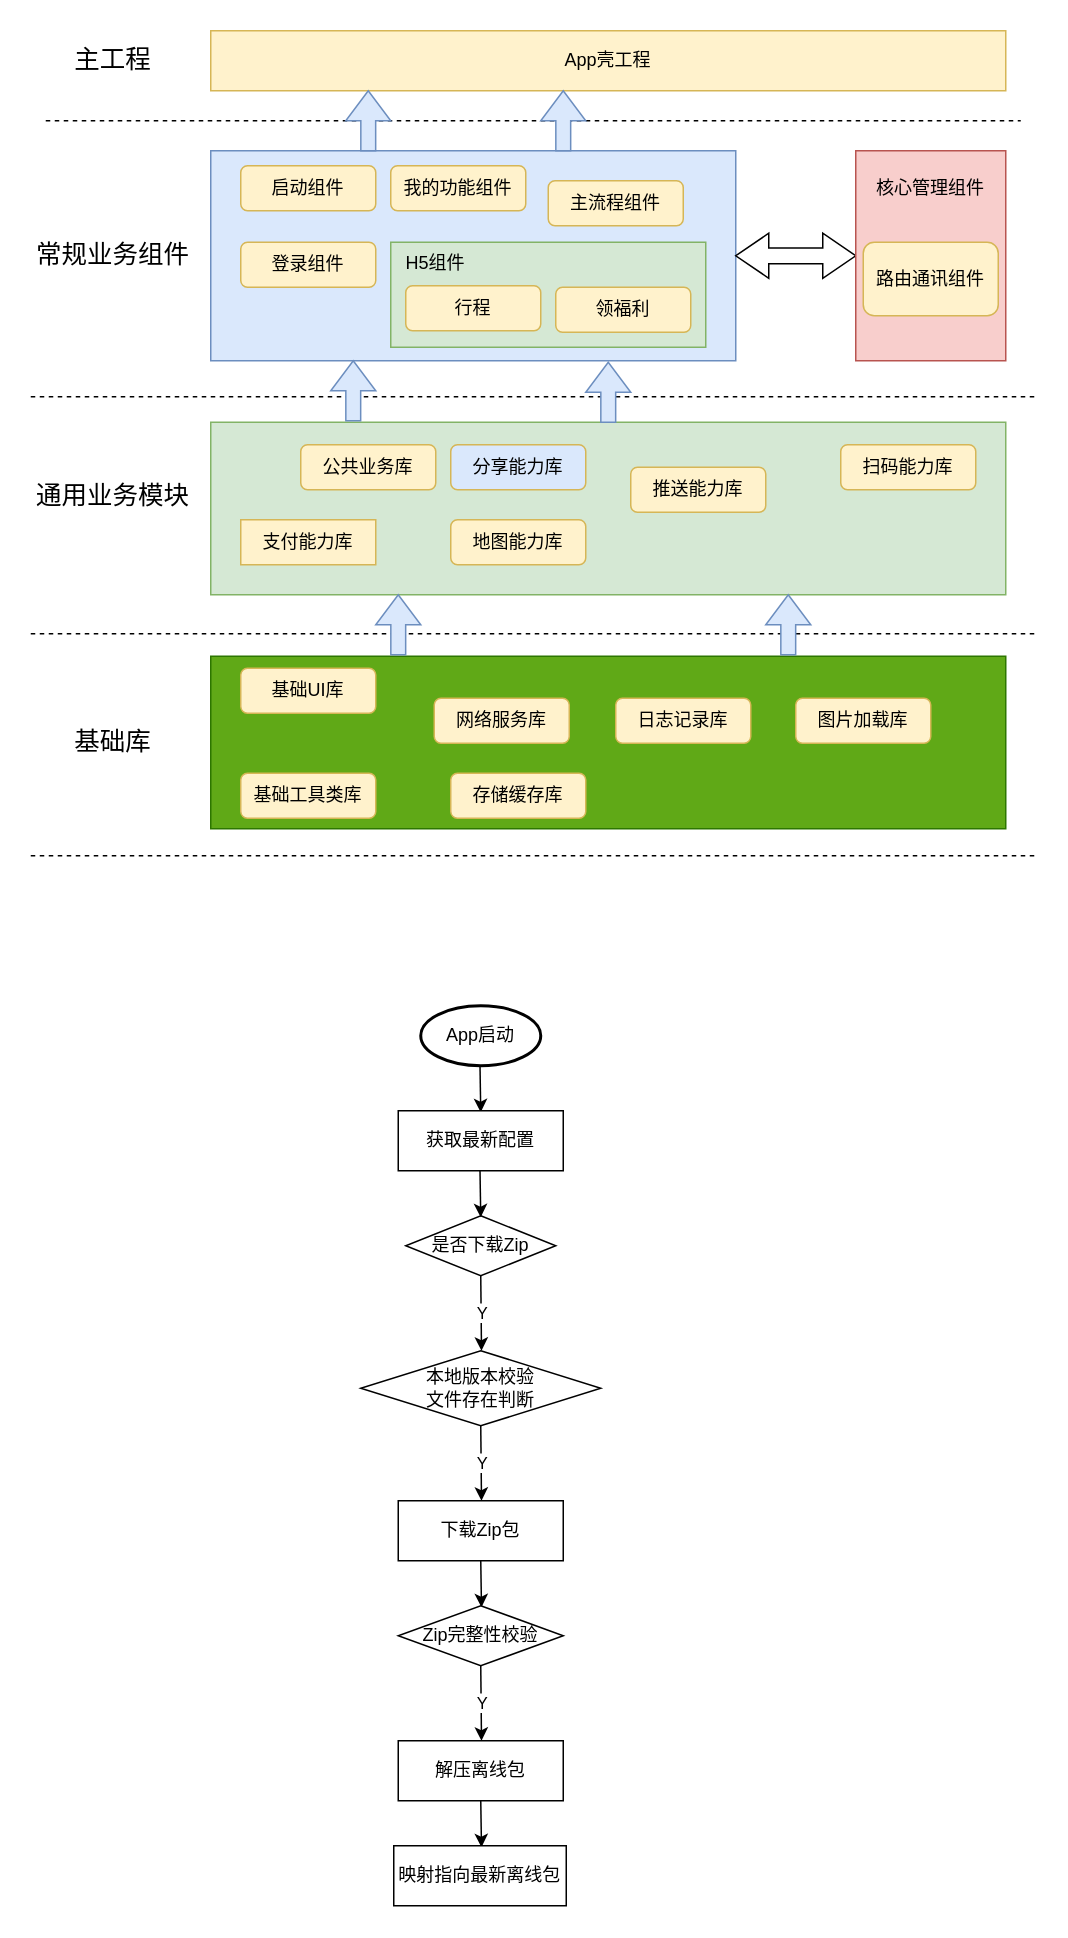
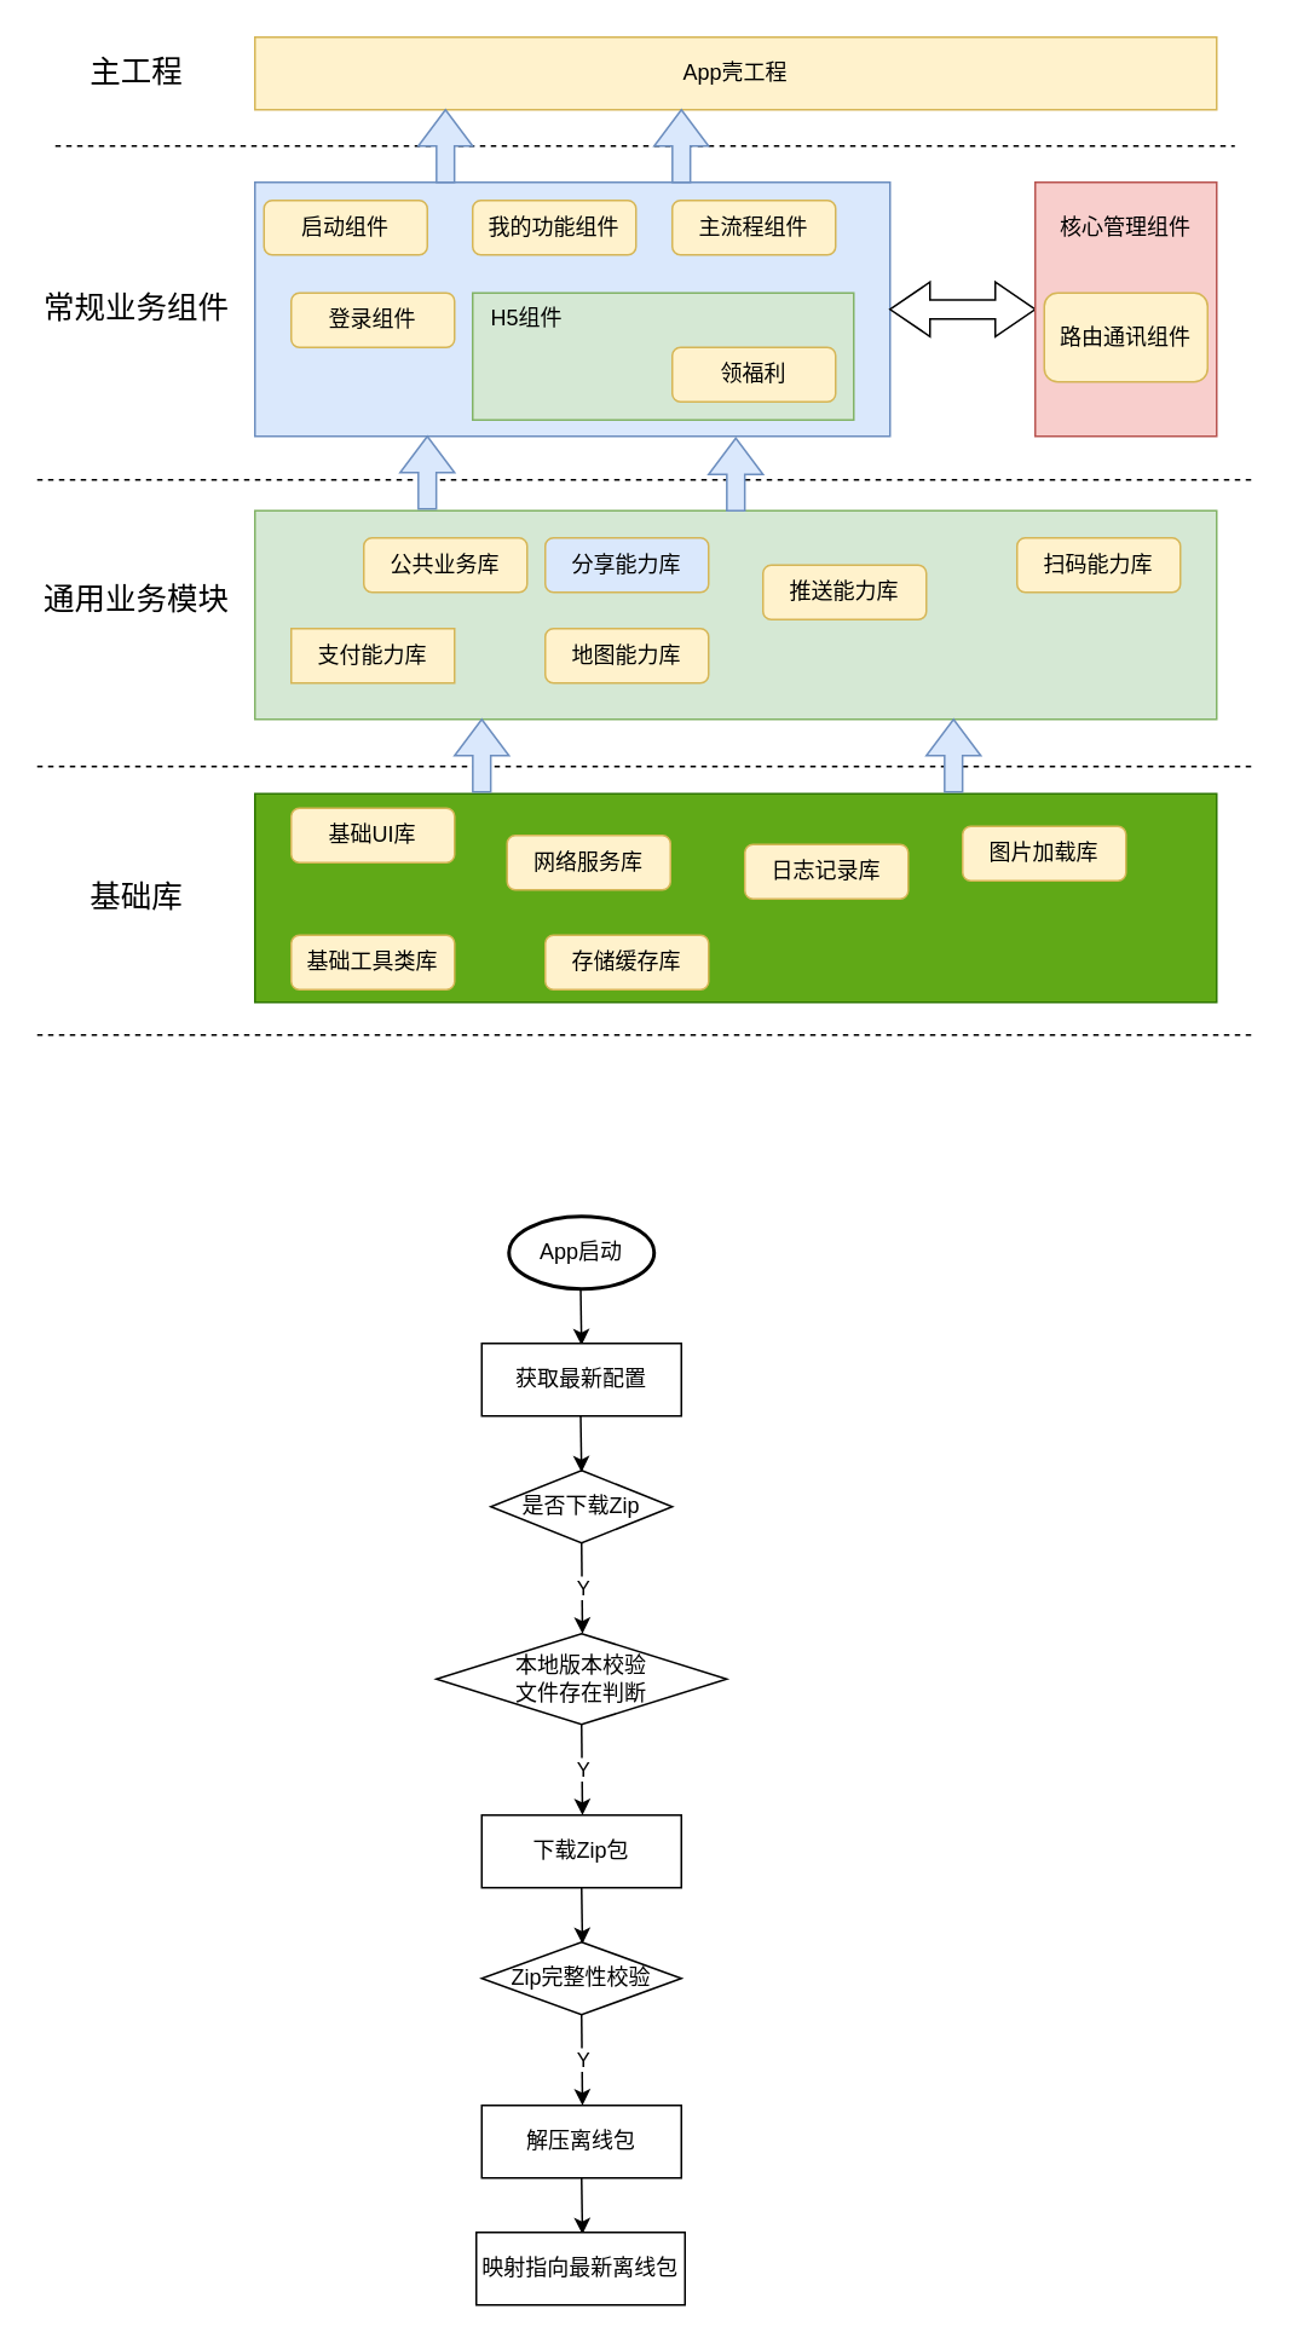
  <mxCell id="0" />
  <mxCell id="1" parent="0" />
  <mxCell id="2" value="App壳工程" style="rounded=0;whiteSpace=wrap;html=1;fillColor=#fff2cc;strokeColor=#d6b656;" parent="1" vertex="1"><mxGeometry x="140" y="20" width="530" height="40" as="geometry" /></mxCell>
  <mxCell id="3" value="" style="endArrow=none;dashed=1;html=1;rounded=0;" parent="1" edge="1"><mxGeometry width="50" height="50" relative="1" as="geometry"><mxPoint x="30" y="80" as="sourcePoint" /><mxPoint x="680" y="80" as="targetPoint" /></mxGeometry></mxCell>
  <mxCell id="4" value="主工程" style="text;html=1;strokeColor=none;fillColor=none;align=center;verticalAlign=middle;whiteSpace=wrap;rounded=0;fontSize=17;" parent="1" vertex="1"><mxGeometry x="30" y="25" width="90" height="30" as="geometry" /></mxCell>
  <mxCell id="5" value="常规业务组件" style="text;html=1;strokeColor=none;fillColor=none;align=center;verticalAlign=middle;whiteSpace=wrap;rounded=0;fontSize=17;" parent="1" vertex="1"><mxGeometry x="20" y="155" width="110" height="30" as="geometry" /></mxCell>
  <mxCell id="6" value="" style="rounded=0;whiteSpace=wrap;html=1;fillColor=#dae8fc;strokeColor=#6c8ebf;" parent="1" vertex="1"><mxGeometry x="140" y="100" width="350" height="140" as="geometry" /></mxCell>
- <mxCell id="7" value="启动组件" style="rounded=1;whiteSpace=wrap;html=1;fillColor=#fff2cc;strokeColor=#d6b656;" parent="1" vertex="1"><mxGeometry x="160" y="110" width="90" height="30" as="geometry" /></mxCell>
+ <mxCell id="7" value="启动组件" style="rounded=1;whiteSpace=wrap;html=1;fillColor=#fff2cc;strokeColor=#d6b656;" parent="1" vertex="1"><mxGeometry x="145" y="110" width="90" height="30" as="geometry" /></mxCell>
  <mxCell id="8" value="我的功能组件" style="rounded=1;whiteSpace=wrap;html=1;fillColor=#fff2cc;strokeColor=#d6b656;" parent="1" vertex="1"><mxGeometry x="260" y="110" width="90" height="30" as="geometry" /></mxCell>
- <mxCell id="9" value="主流程组件" style="rounded=1;whiteSpace=wrap;html=1;fillColor=#fff2cc;strokeColor=#d6b656;" parent="1" vertex="1"><mxGeometry x="365" y="120" width="90" height="30" as="geometry" /></mxCell>
+ <mxCell id="9" value="主流程组件" style="rounded=1;whiteSpace=wrap;html=1;fillColor=#fff2cc;strokeColor=#d6b656;" parent="1" vertex="1"><mxGeometry x="370" y="110" width="90" height="30" as="geometry" /></mxCell>
  <mxCell id="10" value="登录组件" style="rounded=1;whiteSpace=wrap;html=1;fillColor=#fff2cc;strokeColor=#d6b656;" parent="1" vertex="1"><mxGeometry x="160" y="161" width="90" height="30" as="geometry" /></mxCell>
  <mxCell id="11" value="" style="rounded=0;whiteSpace=wrap;html=1;fillColor=#d5e8d4;strokeColor=#82b366;" parent="1" vertex="1"><mxGeometry x="260" y="161" width="210" height="70" as="geometry" /></mxCell>
  <mxCell id="12" value="H5组件" style="text;html=1;strokeColor=none;fillColor=none;align=center;verticalAlign=middle;whiteSpace=wrap;rounded=0;" parent="1" vertex="1"><mxGeometry x="260" y="160" width="60" height="30" as="geometry" /></mxCell>
- <mxCell id="13" value="行程" style="rounded=1;whiteSpace=wrap;html=1;fillColor=#fff2cc;strokeColor=#d6b656;" parent="1" vertex="1"><mxGeometry x="270" y="190" width="90" height="30" as="geometry" /></mxCell>
  <mxCell id="14" value="领福利" style="rounded=1;whiteSpace=wrap;html=1;fillColor=#fff2cc;strokeColor=#d6b656;" parent="1" vertex="1"><mxGeometry x="370" y="191" width="90" height="30" as="geometry" /></mxCell>
  <mxCell id="15" value="" style="html=1;shadow=0;dashed=0;align=center;verticalAlign=middle;shape=mxgraph.arrows2.twoWayArrow;dy=0.65;dx=22;" parent="1" vertex="1"><mxGeometry x="490" y="155" width="80" height="30" as="geometry" /></mxCell>
  <mxCell id="16" value="" style="rounded=0;whiteSpace=wrap;html=1;fillColor=#f8cecc;strokeColor=#b85450;" parent="1" vertex="1"><mxGeometry x="570" y="100" width="100" height="140" as="geometry" /></mxCell>
  <mxCell id="17" value="核心管理组件" style="text;html=1;strokeColor=none;fillColor=none;align=center;verticalAlign=middle;whiteSpace=wrap;rounded=0;" parent="1" vertex="1"><mxGeometry x="580" y="110" width="80" height="30" as="geometry" /></mxCell>
  <mxCell id="18" value="路由通讯组件" style="rounded=1;whiteSpace=wrap;html=1;fillColor=#fff2cc;strokeColor=#d6b656;" parent="1" vertex="1"><mxGeometry x="575" y="161" width="90" height="49" as="geometry" /></mxCell>
  <mxCell id="19" value="" style="endArrow=none;dashed=1;html=1;rounded=0;" parent="1" edge="1"><mxGeometry width="50" height="50" relative="1" as="geometry"><mxPoint x="20" y="422" as="sourcePoint" /><mxPoint x="690" y="422" as="targetPoint" /></mxGeometry></mxCell>
  <mxCell id="20" value="" style="endArrow=none;dashed=1;html=1;rounded=0;" parent="1" edge="1"><mxGeometry width="50" height="50" relative="1" as="geometry"><mxPoint x="20" y="264" as="sourcePoint" /><mxPoint x="690" y="264" as="targetPoint" /></mxGeometry></mxCell>
  <mxCell id="21" value="" style="group" parent="1" vertex="1" connectable="0"><mxGeometry x="20" y="281" width="650" height="115" as="geometry" /></mxCell>
  <mxCell id="22" value="通用业务模块" style="text;html=1;strokeColor=none;fillColor=none;align=center;verticalAlign=middle;whiteSpace=wrap;rounded=0;fontSize=17;" parent="21" vertex="1"><mxGeometry y="35" width="110" height="30" as="geometry" /></mxCell>
  <mxCell id="23" value="" style="rounded=0;whiteSpace=wrap;html=1;fillColor=#d5e8d4;strokeColor=#82b366;" parent="21" vertex="1"><mxGeometry x="120" width="530" height="115" as="geometry" /></mxCell>
  <mxCell id="24" value="公共业务库" style="rounded=1;whiteSpace=wrap;html=1;fillColor=#fff2cc;strokeColor=#d6b656;" parent="21" vertex="1"><mxGeometry x="180" y="15" width="90" height="30" as="geometry" /></mxCell>
  <mxCell id="25" value="分享能力库" style="rounded=1;whiteSpace=wrap;html=1;fillColor=#dae8fc;strokeColor=#d6b656;" parent="21" vertex="1"><mxGeometry x="280" y="15" width="90" height="30" as="geometry" /></mxCell>
  <mxCell id="26" value="推送能力库" style="rounded=1;whiteSpace=wrap;html=1;fillColor=#fff2cc;strokeColor=#d6b656;" parent="21" vertex="1"><mxGeometry x="400" y="30" width="90" height="30" as="geometry" /></mxCell>
  <mxCell id="27" value="扫码能力库" style="rounded=1;whiteSpace=wrap;html=1;fillColor=#fff2cc;strokeColor=#d6b656;" parent="21" vertex="1"><mxGeometry x="540" y="15" width="90" height="30" as="geometry" /></mxCell>
  <mxCell id="28" value="支付能力库" style="whiteSpace=wrap;html=1;fillColor=#fff2cc;strokeColor=#d6b656;rounded=0;" parent="21" vertex="1"><mxGeometry x="140" y="65" width="90" height="30" as="geometry" /></mxCell>
  <mxCell id="29" value="地图能力库" style="rounded=1;whiteSpace=wrap;html=1;fillColor=#fff2cc;strokeColor=#d6b656;" parent="21" vertex="1"><mxGeometry x="280" y="65" width="90" height="30" as="geometry" /></mxCell>
  <mxCell id="30" value="" style="rounded=0;whiteSpace=wrap;html=1;fillColor=#60a917;strokeColor=#2D7600;fontColor=#ffffff;" parent="1" vertex="1"><mxGeometry x="140" y="437" width="530" height="115" as="geometry" /></mxCell>
  <mxCell id="31" value="基础UI库" style="rounded=1;whiteSpace=wrap;html=1;fillColor=#fff2cc;strokeColor=#d6b656;" parent="1" vertex="1"><mxGeometry x="160" y="445" width="90" height="30" as="geometry" /></mxCell>
- <mxCell id="32" value="网络服务库" style="rounded=1;whiteSpace=wrap;html=1;fillColor=#fff2cc;strokeColor=#d6b656;" parent="1" vertex="1"><mxGeometry x="289" y="465" width="90" height="30" as="geometry" /></mxCell>
+ <mxCell id="32" value="网络服务库" style="rounded=1;whiteSpace=wrap;html=1;fillColor=#fff2cc;strokeColor=#d6b656;" parent="1" vertex="1"><mxGeometry x="279" y="460" width="90" height="30" as="geometry" /></mxCell>
  <mxCell id="33" value="日志记录库" style="rounded=1;whiteSpace=wrap;html=1;fillColor=#fff2cc;strokeColor=#d6b656;" parent="1" vertex="1"><mxGeometry x="410" y="465" width="90" height="30" as="geometry" /></mxCell>
- <mxCell id="34" value="图片加载库" style="rounded=1;whiteSpace=wrap;html=1;fillColor=#fff2cc;strokeColor=#d6b656;" parent="1" vertex="1"><mxGeometry x="530" y="465" width="90" height="30" as="geometry" /></mxCell>
+ <mxCell id="34" value="图片加载库" style="rounded=1;whiteSpace=wrap;html=1;fillColor=#fff2cc;strokeColor=#d6b656;" parent="1" vertex="1"><mxGeometry x="530" y="455" width="90" height="30" as="geometry" /></mxCell>
  <mxCell id="35" value="基础工具类库" style="rounded=1;whiteSpace=wrap;html=1;fillColor=#fff2cc;strokeColor=#d6b656;" parent="1" vertex="1"><mxGeometry x="160" y="515" width="90" height="30" as="geometry" /></mxCell>
  <mxCell id="36" value="存储缓存库" style="rounded=1;whiteSpace=wrap;html=1;fillColor=#fff2cc;strokeColor=#d6b656;" parent="1" vertex="1"><mxGeometry x="300" y="515" width="90" height="30" as="geometry" /></mxCell>
  <mxCell id="37" value="基础库" style="text;html=1;strokeColor=none;fillColor=none;align=center;verticalAlign=middle;whiteSpace=wrap;rounded=0;fontSize=17;" parent="1" vertex="1"><mxGeometry x="20" y="480" width="110" height="30" as="geometry" /></mxCell>
  <mxCell id="38" value="" style="endArrow=none;dashed=1;html=1;rounded=0;" parent="1" edge="1"><mxGeometry width="50" height="50" relative="1" as="geometry"><mxPoint x="20" y="570" as="sourcePoint" /><mxPoint x="690" y="570" as="targetPoint" /></mxGeometry></mxCell>
  <mxCell id="39" value="" style="html=1;shadow=0;dashed=0;align=center;verticalAlign=middle;shape=mxgraph.arrows2.arrow;dy=0.67;dx=20;notch=0;direction=north;fillColor=#dae8fc;strokeColor=#6c8ebf;" parent="1" vertex="1"><mxGeometry x="230" y="60" width="30" height="40" as="geometry" /></mxCell>
  <mxCell id="40" value="" style="html=1;shadow=0;dashed=0;align=center;verticalAlign=middle;shape=mxgraph.arrows2.arrow;dy=0.67;dx=20;notch=0;direction=north;fillColor=#dae8fc;strokeColor=#6c8ebf;" parent="1" vertex="1"><mxGeometry x="360" y="60" width="30" height="40" as="geometry" /></mxCell>
  <mxCell id="41" value="" style="html=1;shadow=0;dashed=0;align=center;verticalAlign=middle;shape=mxgraph.arrows2.arrow;dy=0.67;dx=20;notch=0;direction=north;fillColor=#dae8fc;strokeColor=#6c8ebf;" parent="1" vertex="1"><mxGeometry x="220" y="240" width="30" height="40" as="geometry" /></mxCell>
  <mxCell id="42" value="" style="html=1;shadow=0;dashed=0;align=center;verticalAlign=middle;shape=mxgraph.arrows2.arrow;dy=0.67;dx=20;notch=0;direction=north;fillColor=#dae8fc;strokeColor=#6c8ebf;" parent="1" vertex="1"><mxGeometry x="390" y="241" width="30" height="40" as="geometry" /></mxCell>
  <mxCell id="43" value="" style="html=1;shadow=0;dashed=0;align=center;verticalAlign=middle;shape=mxgraph.arrows2.arrow;dy=0.67;dx=20;notch=0;direction=north;fillColor=#dae8fc;strokeColor=#6c8ebf;" parent="1" vertex="1"><mxGeometry x="250" y="396" width="30" height="40" as="geometry" /></mxCell>
  <mxCell id="44" value="" style="html=1;shadow=0;dashed=0;align=center;verticalAlign=middle;shape=mxgraph.arrows2.arrow;dy=0.67;dx=20;notch=0;direction=north;fillColor=#dae8fc;strokeColor=#6c8ebf;" parent="1" vertex="1"><mxGeometry x="510" y="396" width="30" height="40" as="geometry" /></mxCell>
  <mxCell id="45" value="App启动" style="strokeWidth=2;html=1;shape=mxgraph.flowchart.start_1;whiteSpace=wrap;" vertex="1" parent="1"><mxGeometry x="280" y="670" width="80" height="40" as="geometry" /></mxCell>
  <mxCell id="46" value="" style="endArrow=classic;html=1;rounded=0;" edge="1" parent="1"><mxGeometry width="50" height="50" relative="1" as="geometry"><mxPoint x="319.5" y="710" as="sourcePoint" /><mxPoint x="320" y="741" as="targetPoint" /></mxGeometry></mxCell>
  <mxCell id="47" value="获取最新配置" style="rounded=0;whiteSpace=wrap;html=1;" vertex="1" parent="1"><mxGeometry x="265" y="740" width="110" height="40" as="geometry" /></mxCell>
  <mxCell id="48" value="是否下载Zip" style="rhombus;whiteSpace=wrap;html=1;" vertex="1" parent="1"><mxGeometry x="270" y="810" width="100" height="40" as="geometry" /></mxCell>
  <mxCell id="49" value="" style="endArrow=classic;html=1;rounded=0;" edge="1" parent="1"><mxGeometry relative="1" as="geometry"><mxPoint x="320" y="850" as="sourcePoint" /><mxPoint x="320.5" y="900" as="targetPoint" /></mxGeometry></mxCell>
  <mxCell id="50" value="Y" style="edgeLabel;resizable=0;html=1;align=center;verticalAlign=middle;" connectable="0" vertex="1" parent="49"><mxGeometry relative="1" as="geometry" /></mxCell>
  <mxCell id="51" value="" style="endArrow=classic;html=1;rounded=0;" edge="1" parent="1"><mxGeometry width="50" height="50" relative="1" as="geometry"><mxPoint x="319.5" y="780" as="sourcePoint" /><mxPoint x="320" y="811" as="targetPoint" /></mxGeometry></mxCell>
  <mxCell id="52" value="本地版本校验&lt;br&gt;文件存在判断" style="rhombus;whiteSpace=wrap;html=1;" vertex="1" parent="1"><mxGeometry x="240" y="900" width="160" height="50" as="geometry" /></mxCell>
  <mxCell id="53" value="下载Zip包" style="rounded=0;whiteSpace=wrap;html=1;" vertex="1" parent="1"><mxGeometry x="265" y="1000" width="110" height="40" as="geometry" /></mxCell>
  <mxCell id="54" value="" style="endArrow=classic;html=1;rounded=0;" edge="1" parent="1"><mxGeometry relative="1" as="geometry"><mxPoint x="320" y="950" as="sourcePoint" /><mxPoint x="320.5" y="1000" as="targetPoint" /></mxGeometry></mxCell>
  <mxCell id="55" value="Y" style="edgeLabel;resizable=0;html=1;align=center;verticalAlign=middle;" connectable="0" vertex="1" parent="54"><mxGeometry relative="1" as="geometry" /></mxCell>
  <mxCell id="56" value="" style="endArrow=classic;html=1;rounded=0;" edge="1" parent="1"><mxGeometry width="50" height="50" relative="1" as="geometry"><mxPoint x="320" y="1040" as="sourcePoint" /><mxPoint x="320.5" y="1071" as="targetPoint" /></mxGeometry></mxCell>
  <mxCell id="57" value="Zip完整性校验" style="rhombus;whiteSpace=wrap;html=1;" vertex="1" parent="1"><mxGeometry x="265" y="1070" width="110" height="40" as="geometry" /></mxCell>
  <mxCell id="58" value="" style="endArrow=classic;html=1;rounded=0;" edge="1" parent="1"><mxGeometry relative="1" as="geometry"><mxPoint x="320" y="1110" as="sourcePoint" /><mxPoint x="320.5" y="1160" as="targetPoint" /></mxGeometry></mxCell>
  <mxCell id="59" value="Y" style="edgeLabel;resizable=0;html=1;align=center;verticalAlign=middle;" connectable="0" vertex="1" parent="58"><mxGeometry relative="1" as="geometry" /></mxCell>
  <mxCell id="60" value="解压离线包" style="rounded=0;whiteSpace=wrap;html=1;" vertex="1" parent="1"><mxGeometry x="265" y="1160" width="110" height="40" as="geometry" /></mxCell>
  <mxCell id="61" value="" style="endArrow=classic;html=1;rounded=0;" edge="1" parent="1"><mxGeometry width="50" height="50" relative="1" as="geometry"><mxPoint x="320" y="1200" as="sourcePoint" /><mxPoint x="320.5" y="1231" as="targetPoint" /></mxGeometry></mxCell>
  <mxCell id="62" value="映射指向最新离线包" style="rounded=0;whiteSpace=wrap;html=1;" vertex="1" parent="1"><mxGeometry x="262" y="1230" width="115" height="40" as="geometry" /></mxCell>
